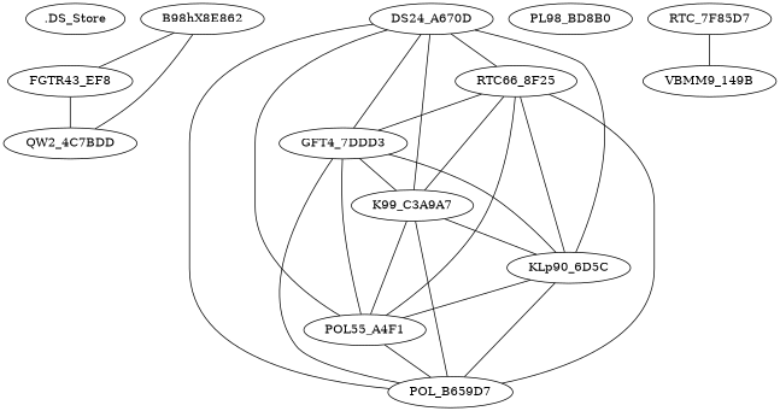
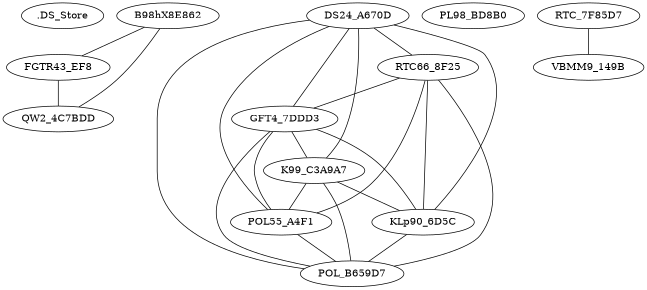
  strict graph {
    edge [weight=1.0]
    n1 [label=".DS_Store"]
    n2 [label=B98hX8E862]
    n3 [label=FGTR43_EF8]
    n4 [label=QW2_4C7BDD]
    n5 [label=DS24_A670D]
    n6 [label=RTC66_8F25]
    n7 [label=GFT4_7DDD3]
    n8 [label=K99_C3A9A7]
    n9 [label=KLp90_6D5C]
    n10 [label=POL55_A4F1]
    n11 [label=POL_B659D7]
    n12 [label=PL98_BD8B0]
    n13 [label=RTC_7F85D7]
    n14 [label=VBMM9_149B]
    n2 -- n3 [weight=0.75]
    n2 -- n4 [weight=0.75]
    n3 -- n4
    n5 -- n6
    n5 -- n7 [weight=0.7]
    n5 -- n8
    n5 -- n9
    n5 -- n10
    n5 -- n11
    n6 -- n7 [weight=0.7]
-   n6 -- n8
    n6 -- n9
    n6 -- n10
    n6 -- n11
    n7 -- n8 [weight=0.7]
    n7 -- n9 [weight=0.7]
    n7 -- n10 [weight=0.7]
    n7 -- n11 [weight=0.7]
    n8 -- n9
    n8 -- n10
    n8 -- n11
-   n9 -- n10
    n9 -- n11
    n10 -- n11
    n13 -- n14
  }
